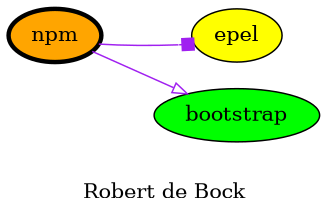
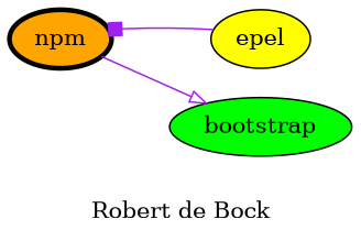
  digraph {
    label="Robert de Bock"
    rankdir=LR
    node [style=filled]
    edge [color=purple]
    bootstrap [fillcolor=green]
    epel [fillcolor=yellow]
    npm [fillcolor=orange penwidth=3]
    npm -> bootstrap [arrowhead=onormal]
-   npm -> epel [arrowhead=box]
+   epel -> npm [arrowhead=box]
  }
